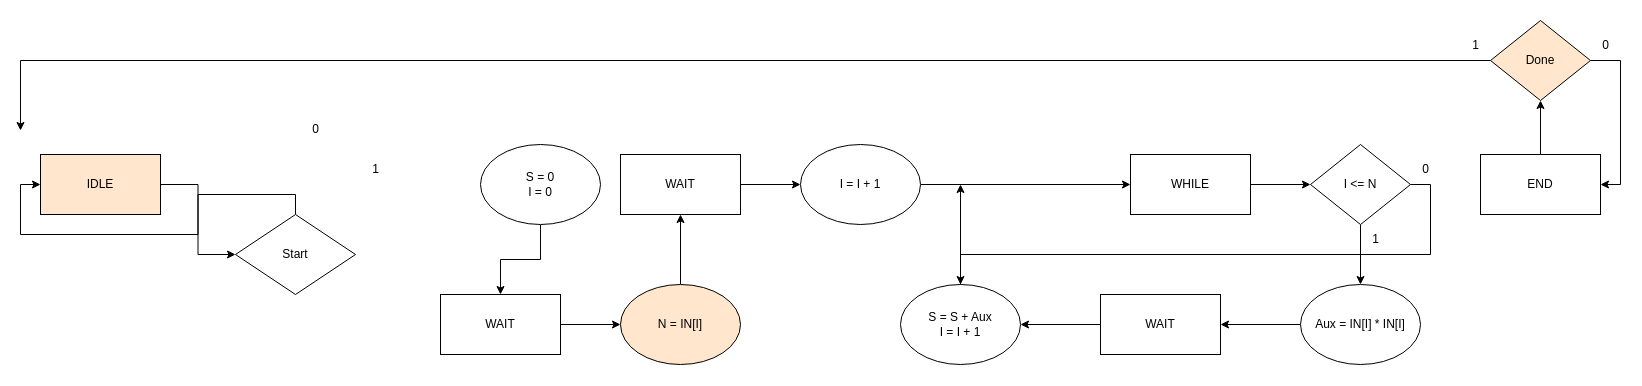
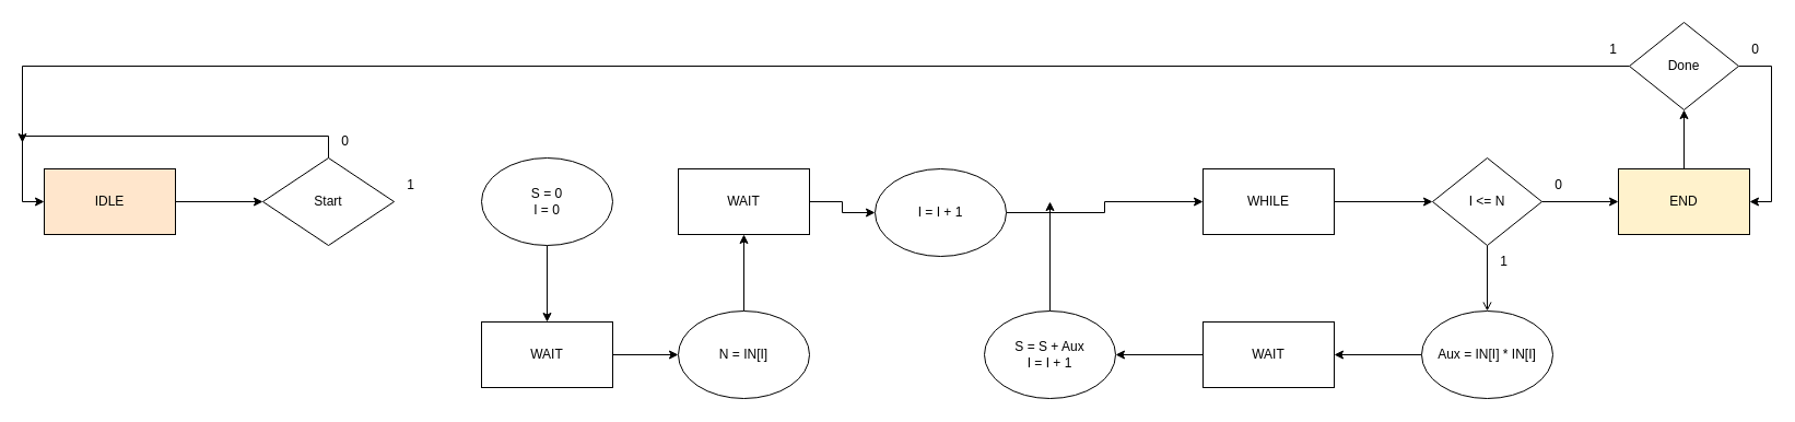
  <mxCell id="0" />
  <mxCell id="1" parent="0" />
  <mxCell id="2" style="edgeStyle=orthogonalEdgeStyle;rounded=0;orthogonalLoop=1;jettySize=auto;html=1;exitX=1;exitY=0.5;exitDx=0;exitDy=0;entryX=0;entryY=0.5;entryDx=0;entryDy=0;" parent="1" source="3" target="5" edge="1"><mxGeometry relative="1" as="geometry" /></mxCell>
  <mxCell id="3" value="IDLE" style="rounded=0;whiteSpace=wrap;html=1;fillColor=#ffe6cc;" parent="1" vertex="1"><mxGeometry x="40" y="154" width="120" height="60" as="geometry" /></mxCell>
  <mxCell id="4" style="edgeStyle=orthogonalEdgeStyle;rounded=0;orthogonalLoop=1;jettySize=auto;html=1;exitX=0.5;exitY=0;exitDx=0;exitDy=0;entryX=0;entryY=0.5;entryDx=0;entryDy=0;" parent="1" source="5" target="3" edge="1"><mxGeometry relative="1" as="geometry" /></mxCell>
- <mxCell id="5" value="Start" style="rhombus;whiteSpace=wrap;html=1;" parent="1" vertex="1"><mxGeometry x="235" y="214" width="120" height="80" as="geometry" /></mxCell>
+ <mxCell id="5" value="Start" style="rhombus;whiteSpace=wrap;html=1;" parent="1" vertex="1"><mxGeometry x="240" y="144" width="120" height="80" as="geometry" /></mxCell>
  <mxCell id="6" value="1" style="text;html=1;align=center;verticalAlign=middle;resizable=0;points=[];autosize=1;strokeColor=none;fillColor=none;" parent="1" vertex="1"><mxGeometry x="360" y="154" width="30" height="30" as="geometry" /></mxCell>
  <mxCell id="7" value="0" style="text;html=1;align=center;verticalAlign=middle;resizable=0;points=[];autosize=1;strokeColor=none;fillColor=none;" parent="1" vertex="1"><mxGeometry x="300" y="114" width="30" height="30" as="geometry" /></mxCell>
  <mxCell id="8" style="edgeStyle=orthogonalEdgeStyle;rounded=0;orthogonalLoop=1;jettySize=auto;html=1;exitX=1;exitY=0.5;exitDx=0;exitDy=0;entryX=0;entryY=0.5;entryDx=0;entryDy=0;" parent="1" source="9" target="12" edge="1"><mxGeometry relative="1" as="geometry" /></mxCell>
- <mxCell id="9" value="WHILE" style="rounded=0;whiteSpace=wrap;html=1;" parent="1" vertex="1"><mxGeometry x="1130" y="154" width="120" height="60" as="geometry" /></mxCell>
- <mxCell id="10" style="edgeStyle=orthogonalEdgeStyle;rounded=0;orthogonalLoop=1;jettySize=auto;html=1;exitX=1;exitY=0.5;exitDx=0;exitDy=0;" parent="1" source="12" target="22" edge="1"><mxGeometry relative="1" as="geometry" /></mxCell>
- <mxCell id="11" style="edgeStyle=orthogonalEdgeStyle;rounded=0;orthogonalLoop=1;jettySize=auto;html=1;exitX=0.5;exitY=1;exitDx=0;exitDy=0;entryX=0.5;entryY=0;entryDx=0;entryDy=0;" parent="1" source="12" target="18" edge="1"><mxGeometry relative="1" as="geometry"><mxPoint x="1529.588" y="284" as="targetPoint" /></mxGeometry></mxCell>
+ <mxCell id="9" value="WHILE" style="rounded=0;whiteSpace=wrap;html=1;" parent="1" vertex="1"><mxGeometry x="1100" y="154" width="120" height="60" as="geometry" /></mxCell>
+ <mxCell id="10" style="edgeStyle=orthogonalEdgeStyle;rounded=0;orthogonalLoop=1;jettySize=auto;html=1;exitX=1;exitY=0.5;exitDx=0;exitDy=0;entryX=0;entryY=0.5;entryDx=0;entryDy=0;" parent="1" source="12" target="14" edge="1"><mxGeometry relative="1" as="geometry" /></mxCell>
+ <mxCell id="11" style="edgeStyle=orthogonalEdgeStyle;rounded=0;orthogonalLoop=1;jettySize=auto;html=1;exitX=0.5;exitY=1;exitDx=0;exitDy=0;entryX=0.5;entryY=0;entryDx=0;entryDy=0;endArrow=open;" parent="1" source="12" target="18" edge="1"><mxGeometry relative="1" as="geometry"><mxPoint x="1529.588" y="284" as="targetPoint" /></mxGeometry></mxCell>
  <mxCell id="12" value="I &amp;lt;= N" style="rhombus;whiteSpace=wrap;html=1;" parent="1" vertex="1"><mxGeometry x="1310" y="144" width="100" height="80" as="geometry" /></mxCell>
  <mxCell id="13" style="edgeStyle=orthogonalEdgeStyle;rounded=0;orthogonalLoop=1;jettySize=auto;html=1;exitX=0.5;exitY=0;exitDx=0;exitDy=0;entryX=0.5;entryY=1;entryDx=0;entryDy=0;" parent="1" source="14" target="28" edge="1"><mxGeometry relative="1" as="geometry" /></mxCell>
- <mxCell id="14" value="END" style="rounded=0;whiteSpace=wrap;html=1;" parent="1" vertex="1"><mxGeometry x="1480" y="154" width="120" height="60" as="geometry" /></mxCell>
+ <mxCell id="14" value="END" style="rounded=0;whiteSpace=wrap;html=1;fillColor=#fff2cc;" parent="1" vertex="1"><mxGeometry x="1480" y="154" width="120" height="60" as="geometry" /></mxCell>
  <mxCell id="15" value="0" style="text;html=1;align=center;verticalAlign=middle;resizable=0;points=[];autosize=1;strokeColor=none;fillColor=none;" parent="1" vertex="1"><mxGeometry x="1410" y="154" width="30" height="30" as="geometry" /></mxCell>
  <mxCell id="16" value="1" style="text;html=1;align=center;verticalAlign=middle;resizable=0;points=[];autosize=1;strokeColor=none;fillColor=none;" parent="1" vertex="1"><mxGeometry x="1360" y="224" width="30" height="30" as="geometry" /></mxCell>
  <mxCell id="17" style="edgeStyle=orthogonalEdgeStyle;rounded=0;orthogonalLoop=1;jettySize=auto;html=1;exitX=0;exitY=0.5;exitDx=0;exitDy=0;entryX=1;entryY=0.5;entryDx=0;entryDy=0;" parent="1" source="18" target="20" edge="1"><mxGeometry relative="1" as="geometry" /></mxCell>
  <mxCell id="18" value="Aux&lt;span style=&quot;background-color: initial;&quot;&gt;&amp;nbsp;= IN[I] * IN[I]&lt;/span&gt;" style="ellipse;whiteSpace=wrap;html=1;" parent="1" vertex="1"><mxGeometry x="1300" y="284" width="120" height="80" as="geometry" /></mxCell>
  <mxCell id="19" style="edgeStyle=orthogonalEdgeStyle;rounded=0;orthogonalLoop=1;jettySize=auto;html=1;exitX=0;exitY=0.5;exitDx=0;exitDy=0;entryX=1;entryY=0.5;entryDx=0;entryDy=0;" parent="1" source="20" target="22" edge="1"><mxGeometry relative="1" as="geometry" /></mxCell>
  <mxCell id="20" value="WAIT" style="rounded=0;whiteSpace=wrap;html=1;" parent="1" vertex="1"><mxGeometry x="1100" y="294" width="120" height="60" as="geometry" /></mxCell>
  <mxCell id="21" style="edgeStyle=orthogonalEdgeStyle;rounded=0;orthogonalLoop=1;jettySize=auto;html=1;exitX=0.5;exitY=0;exitDx=0;exitDy=0;" parent="1" source="22" edge="1"><mxGeometry relative="1" as="geometry"><mxPoint x="960" y="184" as="targetPoint" /></mxGeometry></mxCell>
  <mxCell id="22" value="S = S + Aux&lt;div&gt;&lt;div&gt;I = I + 1&lt;/div&gt;&lt;/div&gt;" style="ellipse;whiteSpace=wrap;html=1;" parent="1" vertex="1"><mxGeometry x="900" y="284" width="120" height="80" as="geometry" /></mxCell>
  <mxCell id="23" style="edgeStyle=orthogonalEdgeStyle;rounded=0;orthogonalLoop=1;jettySize=auto;html=1;exitX=1;exitY=0.5;exitDx=0;exitDy=0;entryX=0;entryY=0.5;entryDx=0;entryDy=0;" parent="1" source="35" target="37" edge="1"><mxGeometry relative="1" as="geometry"><mxPoint x="740" y="199" as="targetPoint" /></mxGeometry></mxCell>
  <mxCell id="24" style="edgeStyle=orthogonalEdgeStyle;rounded=0;orthogonalLoop=1;jettySize=auto;html=1;exitX=0.5;exitY=1;exitDx=0;exitDy=0;entryX=0.5;entryY=0;entryDx=0;entryDy=0;" parent="1" source="25" target="32" edge="1"><mxGeometry relative="1" as="geometry" /></mxCell>
- <mxCell id="25" value="&lt;div&gt;&lt;span style=&quot;background-color: initial;&quot;&gt;S = 0&lt;/span&gt;&lt;br&gt;&lt;/div&gt;&lt;div&gt;I = 0&lt;/div&gt;" style="ellipse;whiteSpace=wrap;html=1;" parent="1" vertex="1"><mxGeometry x="480" y="144" width="120" height="80" as="geometry" /></mxCell>
+ <mxCell id="25" value="&lt;div&gt;&lt;span style=&quot;background-color: initial;&quot;&gt;S = 0&lt;/span&gt;&lt;br&gt;&lt;/div&gt;&lt;div&gt;I = 0&lt;/div&gt;" style="ellipse;whiteSpace=wrap;html=1;" parent="1" vertex="1"><mxGeometry x="440" y="144" width="120" height="80" as="geometry" /></mxCell>
  <mxCell id="26" style="edgeStyle=orthogonalEdgeStyle;rounded=0;orthogonalLoop=1;jettySize=auto;html=1;exitX=1;exitY=0.5;exitDx=0;exitDy=0;entryX=1;entryY=0.5;entryDx=0;entryDy=0;" parent="1" source="28" target="14" edge="1"><mxGeometry relative="1" as="geometry" /></mxCell>
  <mxCell id="27" style="edgeStyle=orthogonalEdgeStyle;rounded=0;orthogonalLoop=1;jettySize=auto;html=1;exitX=0;exitY=0.5;exitDx=0;exitDy=0;" parent="1" source="28" edge="1"><mxGeometry relative="1" as="geometry"><mxPoint x="20" y="130" as="targetPoint" /><Array as="points"><mxPoint x="20" y="60" /></Array></mxGeometry></mxCell>
- <mxCell id="28" value="Done" style="rhombus;whiteSpace=wrap;html=1;fillColor=#ffe6cc;" parent="1" vertex="1"><mxGeometry x="1490" y="20" width="100" height="80" as="geometry" /></mxCell>
+ <mxCell id="28" value="Done" style="rhombus;whiteSpace=wrap;html=1;" parent="1" vertex="1"><mxGeometry x="1490" y="20" width="100" height="80" as="geometry" /></mxCell>
  <mxCell id="29" value="1" style="text;html=1;align=center;verticalAlign=middle;resizable=0;points=[];autosize=1;strokeColor=none;fillColor=none;" parent="1" vertex="1"><mxGeometry x="1460" y="30" width="30" height="30" as="geometry" /></mxCell>
  <mxCell id="30" value="0" style="text;html=1;align=center;verticalAlign=middle;resizable=0;points=[];autosize=1;strokeColor=none;fillColor=none;" parent="1" vertex="1"><mxGeometry x="1590" y="30" width="30" height="30" as="geometry" /></mxCell>
  <mxCell id="31" style="edgeStyle=orthogonalEdgeStyle;rounded=0;orthogonalLoop=1;jettySize=auto;html=1;exitX=1;exitY=0.5;exitDx=0;exitDy=0;entryX=0;entryY=0.5;entryDx=0;entryDy=0;" parent="1" source="32" target="34" edge="1"><mxGeometry relative="1" as="geometry" /></mxCell>
  <mxCell id="32" value="WAIT" style="rounded=0;whiteSpace=wrap;html=1;" parent="1" vertex="1"><mxGeometry x="440" y="294" width="120" height="60" as="geometry" /></mxCell>
  <mxCell id="33" style="edgeStyle=orthogonalEdgeStyle;rounded=0;orthogonalLoop=1;jettySize=auto;html=1;exitX=0.5;exitY=0;exitDx=0;exitDy=0;entryX=0.5;entryY=1;entryDx=0;entryDy=0;" parent="1" source="34" target="35" edge="1"><mxGeometry relative="1" as="geometry" /></mxCell>
- <mxCell id="34" value="&lt;div&gt;N = IN[I]&lt;/div&gt;" style="ellipse;whiteSpace=wrap;html=1;fillColor=#ffe6cc;" parent="1" vertex="1"><mxGeometry x="620" y="284" width="120" height="80" as="geometry" /></mxCell>
+ <mxCell id="34" value="&lt;div&gt;N = IN[I]&lt;/div&gt;" style="ellipse;whiteSpace=wrap;html=1;" parent="1" vertex="1"><mxGeometry x="620" y="284" width="120" height="80" as="geometry" /></mxCell>
  <mxCell id="35" value="WAIT" style="rounded=0;whiteSpace=wrap;html=1;" parent="1" vertex="1"><mxGeometry x="620" y="154" width="120" height="60" as="geometry" /></mxCell>
  <mxCell id="36" style="edgeStyle=orthogonalEdgeStyle;rounded=0;orthogonalLoop=1;jettySize=auto;html=1;exitX=1;exitY=0.5;exitDx=0;exitDy=0;entryX=0;entryY=0.5;entryDx=0;entryDy=0;" parent="1" source="37" target="9" edge="1"><mxGeometry relative="1" as="geometry" /></mxCell>
- <mxCell id="37" value="&lt;div&gt;&lt;span style=&quot;background-color: initial;&quot;&gt;I = I + 1&lt;/span&gt;&lt;br&gt;&lt;/div&gt;" style="ellipse;whiteSpace=wrap;html=1;" parent="1" vertex="1"><mxGeometry x="800" y="144" width="120" height="80" as="geometry" /></mxCell>
+ <mxCell id="37" value="&lt;div&gt;&lt;span style=&quot;background-color: initial;&quot;&gt;I = I + 1&lt;/span&gt;&lt;br&gt;&lt;/div&gt;" style="ellipse;whiteSpace=wrap;html=1;" parent="1" vertex="1"><mxGeometry x="800" y="154" width="120" height="80" as="geometry" /></mxCell>
